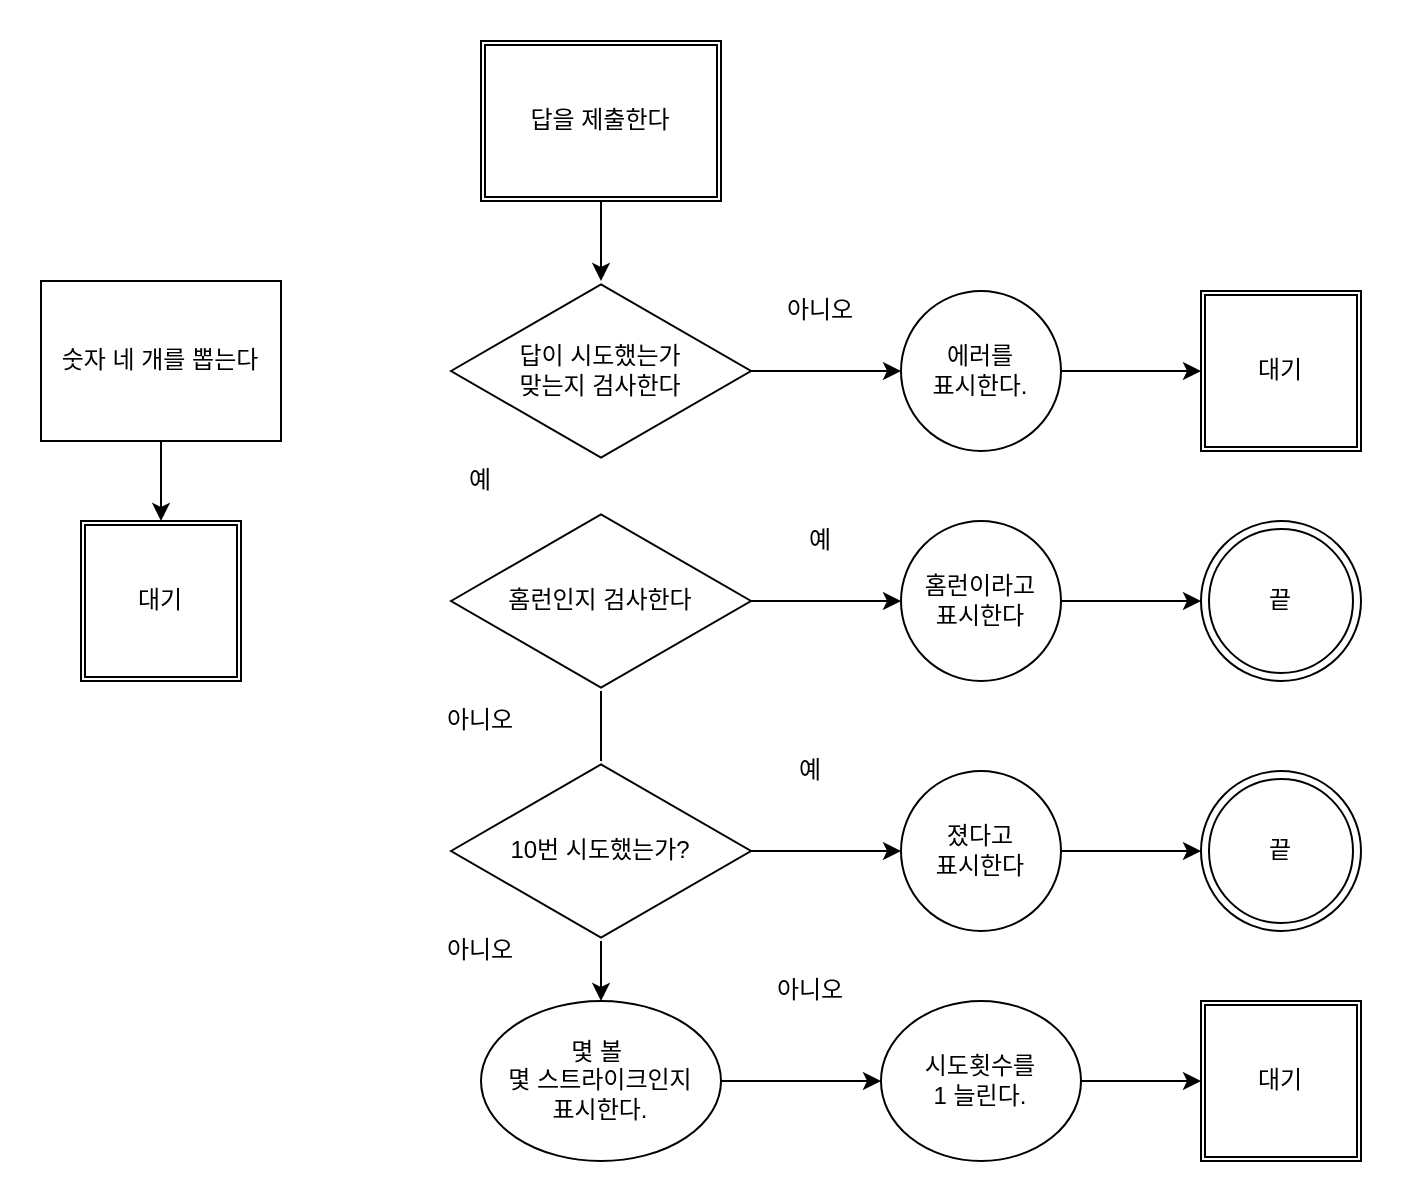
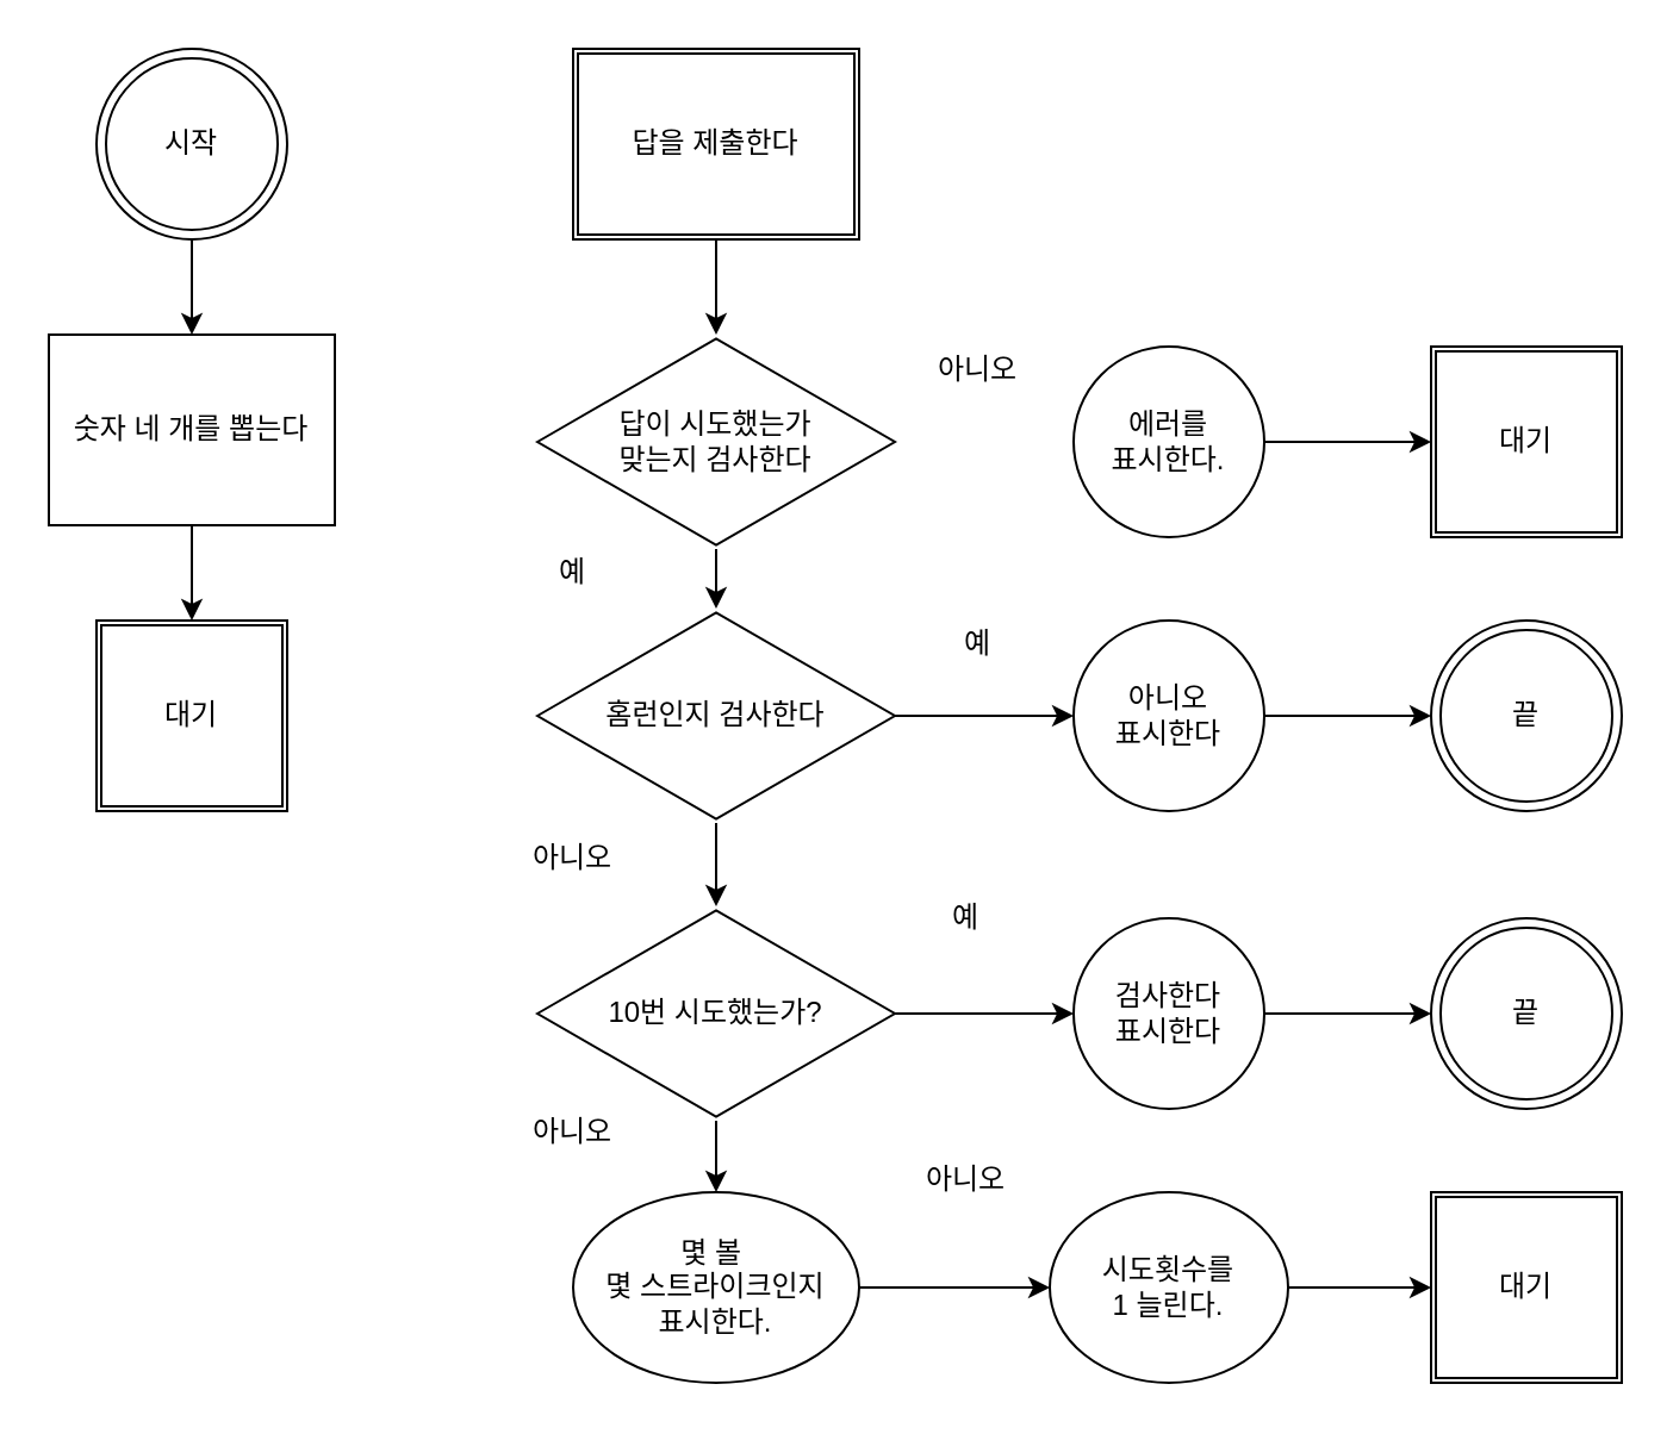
  <mxCell id="0" />
  <mxCell id="1" parent="0" />
+ <mxCell id="2" value="" style="edgeStyle=orthogonalEdgeStyle;rounded=0;orthogonalLoop=1;jettySize=auto;html=1;" edge="1" parent="1" source="3" target="6"><mxGeometry relative="1" as="geometry" /></mxCell>
+ <mxCell id="3" value="시작" style="ellipse;shape=doubleEllipse;whiteSpace=wrap;html=1;aspect=fixed;" vertex="1" parent="1"><mxGeometry x="40" y="20" width="80" height="80" as="geometry" /></mxCell>
  <mxCell id="4" value="끝" style="ellipse;shape=doubleEllipse;whiteSpace=wrap;html=1;aspect=fixed;" vertex="1" parent="1"><mxGeometry x="600" y="385" width="80" height="80" as="geometry" /></mxCell>
  <mxCell id="5" value="" style="edgeStyle=orthogonalEdgeStyle;rounded=0;orthogonalLoop=1;jettySize=auto;html=1;" edge="1" parent="1" source="6" target="7"><mxGeometry relative="1" as="geometry" /></mxCell>
  <mxCell id="6" value="숫자 네 개를 뽑는다" style="whiteSpace=wrap;html=1;rounded=0;" vertex="1" parent="1"><mxGeometry x="20" y="140" width="120" height="80" as="geometry" /></mxCell>
  <mxCell id="7" value="대기" style="shape=ext;double=1;whiteSpace=wrap;html=1;aspect=fixed;" vertex="1" parent="1"><mxGeometry x="40" y="260" width="80" height="80" as="geometry" /></mxCell>
  <mxCell id="8" value="" style="edgeStyle=orthogonalEdgeStyle;rounded=0;orthogonalLoop=1;jettySize=auto;html=1;" edge="1" parent="1" source="9" target="12"><mxGeometry relative="1" as="geometry" /></mxCell>
  <mxCell id="9" value="답을 제출한다" style="shape=ext;double=1;rounded=0;whiteSpace=wrap;html=1;" vertex="1" parent="1"><mxGeometry x="240" y="20" width="120" height="80" as="geometry" /></mxCell>
- <mxCell id="11" value="" style="edgeStyle=orthogonalEdgeStyle;rounded=0;orthogonalLoop=1;jettySize=auto;html=1;" edge="1" parent="1" source="12" target="22"><mxGeometry relative="1" as="geometry" /></mxCell>
+ <mxCell id="10" value="" style="edgeStyle=orthogonalEdgeStyle;rounded=0;orthogonalLoop=1;jettySize=auto;html=1;" edge="1" parent="1" source="12" target="15"><mxGeometry relative="1" as="geometry" /></mxCell>
  <mxCell id="12" value="답이 시도했는가 &lt;br&gt;맞는지 검사한다" style="html=1;whiteSpace=wrap;aspect=fixed;shape=isoRectangle;" vertex="1" parent="1"><mxGeometry x="225" y="140" width="150" height="90" as="geometry" /></mxCell>
- <mxCell id="13" value="" style="edgeStyle=orthogonalEdgeStyle;rounded=0;orthogonalLoop=1;jettySize=auto;html=1;endArrow=none;" edge="1" parent="1" source="15" target="18"><mxGeometry relative="1" as="geometry" /></mxCell>
+ <mxCell id="13" value="" style="edgeStyle=orthogonalEdgeStyle;rounded=0;orthogonalLoop=1;jettySize=auto;html=1;" edge="1" parent="1" source="15" target="18"><mxGeometry relative="1" as="geometry" /></mxCell>
  <mxCell id="14" value="" style="edgeStyle=orthogonalEdgeStyle;rounded=0;orthogonalLoop=1;jettySize=auto;html=1;" edge="1" parent="1" source="15" target="26"><mxGeometry relative="1" as="geometry" /></mxCell>
  <mxCell id="15" value="홈런인지 검사한다" style="html=1;whiteSpace=wrap;aspect=fixed;shape=isoRectangle;" vertex="1" parent="1"><mxGeometry x="225" y="255" width="150" height="90" as="geometry" /></mxCell>
  <mxCell id="16" value="" style="edgeStyle=orthogonalEdgeStyle;rounded=0;orthogonalLoop=1;jettySize=auto;html=1;" edge="1" parent="1" source="18" target="20"><mxGeometry relative="1" as="geometry" /></mxCell>
  <mxCell id="17" value="" style="edgeStyle=orthogonalEdgeStyle;rounded=0;orthogonalLoop=1;jettySize=auto;html=1;" edge="1" parent="1" source="18" target="24"><mxGeometry relative="1" as="geometry" /></mxCell>
  <mxCell id="18" value="10번 시도했는가?" style="html=1;whiteSpace=wrap;aspect=fixed;shape=isoRectangle;" vertex="1" parent="1"><mxGeometry x="225" y="380" width="150" height="90" as="geometry" /></mxCell>
  <mxCell id="19" value="" style="edgeStyle=orthogonalEdgeStyle;rounded=0;orthogonalLoop=1;jettySize=auto;html=1;" edge="1" parent="1" source="20" target="28"><mxGeometry relative="1" as="geometry" /></mxCell>
  <mxCell id="20" value="몇 볼&amp;nbsp;&lt;br&gt;몇 스트라이크인지&lt;br&gt;표시한다." style="ellipse;whiteSpace=wrap;html=1;" vertex="1" parent="1"><mxGeometry x="240" y="500" width="120" height="80" as="geometry" /></mxCell>
  <mxCell id="21" value="" style="edgeStyle=orthogonalEdgeStyle;rounded=0;orthogonalLoop=1;jettySize=auto;html=1;" edge="1" parent="1" source="22" target="31"><mxGeometry relative="1" as="geometry" /></mxCell>
  <mxCell id="22" value="에러를&lt;br&gt;표시한다." style="ellipse;whiteSpace=wrap;html=1;aspect=fixed;" vertex="1" parent="1"><mxGeometry x="450" y="145" width="80" height="80" as="geometry" /></mxCell>
  <mxCell id="23" value="" style="edgeStyle=orthogonalEdgeStyle;rounded=0;orthogonalLoop=1;jettySize=auto;html=1;" edge="1" parent="1" source="24" target="4"><mxGeometry relative="1" as="geometry" /></mxCell>
- <mxCell id="24" value="졌다고&lt;br&gt;표시한다" style="ellipse;whiteSpace=wrap;html=1;aspect=fixed;" vertex="1" parent="1"><mxGeometry x="450" y="385" width="80" height="80" as="geometry" /></mxCell>
+ <mxCell id="24" value="검사한다&lt;br&gt;표시한다" style="ellipse;whiteSpace=wrap;html=1;aspect=fixed;" vertex="1" parent="1"><mxGeometry x="450" y="385" width="80" height="80" as="geometry" /></mxCell>
  <mxCell id="25" value="" style="edgeStyle=orthogonalEdgeStyle;rounded=0;orthogonalLoop=1;jettySize=auto;html=1;" edge="1" parent="1" source="26" target="29"><mxGeometry relative="1" as="geometry" /></mxCell>
- <mxCell id="26" value="홈런이라고&lt;br&gt;표시한다" style="ellipse;whiteSpace=wrap;html=1;aspect=fixed;" vertex="1" parent="1"><mxGeometry x="450" y="260" width="80" height="80" as="geometry" /></mxCell>
+ <mxCell id="26" value="아니오&lt;br&gt;표시한다" style="ellipse;whiteSpace=wrap;html=1;aspect=fixed;" vertex="1" parent="1"><mxGeometry x="450" y="260" width="80" height="80" as="geometry" /></mxCell>
  <mxCell id="27" value="" style="edgeStyle=orthogonalEdgeStyle;rounded=0;orthogonalLoop=1;jettySize=auto;html=1;" edge="1" parent="1" source="28" target="30"><mxGeometry relative="1" as="geometry" /></mxCell>
  <mxCell id="28" value="시도횟수를&lt;br&gt;1 늘린다." style="ellipse;whiteSpace=wrap;html=1;" vertex="1" parent="1"><mxGeometry x="440" y="500" width="100" height="80" as="geometry" /></mxCell>
  <mxCell id="29" value="끝" style="ellipse;shape=doubleEllipse;whiteSpace=wrap;html=1;aspect=fixed;" vertex="1" parent="1"><mxGeometry x="600" y="260" width="80" height="80" as="geometry" /></mxCell>
  <mxCell id="30" value="대기" style="shape=ext;double=1;whiteSpace=wrap;html=1;aspect=fixed;" vertex="1" parent="1"><mxGeometry x="600" y="500" width="80" height="80" as="geometry" /></mxCell>
  <mxCell id="31" value="대기" style="shape=ext;double=1;whiteSpace=wrap;html=1;aspect=fixed;" vertex="1" parent="1"><mxGeometry x="600" y="145" width="80" height="80" as="geometry" /></mxCell>
  <mxCell id="32" value="예" style="text;html=1;strokeColor=none;fillColor=none;align=center;verticalAlign=middle;whiteSpace=wrap;rounded=0;" vertex="1" parent="1"><mxGeometry x="210" y="225" width="60" height="30" as="geometry" /></mxCell>
  <mxCell id="33" value="예" style="text;html=1;strokeColor=none;fillColor=none;align=center;verticalAlign=middle;whiteSpace=wrap;rounded=0;" vertex="1" parent="1"><mxGeometry x="380" y="255" width="60" height="30" as="geometry" /></mxCell>
  <mxCell id="34" value="예" style="text;html=1;strokeColor=none;fillColor=none;align=center;verticalAlign=middle;whiteSpace=wrap;rounded=0;" vertex="1" parent="1"><mxGeometry x="375" y="370" width="60" height="30" as="geometry" /></mxCell>
  <mxCell id="35" value="아니오" style="text;html=1;strokeColor=none;fillColor=none;align=center;verticalAlign=middle;whiteSpace=wrap;rounded=0;" vertex="1" parent="1"><mxGeometry x="210" y="345" width="60" height="30" as="geometry" /></mxCell>
  <mxCell id="36" value="아니오" style="text;html=1;strokeColor=none;fillColor=none;align=center;verticalAlign=middle;whiteSpace=wrap;rounded=0;" vertex="1" parent="1"><mxGeometry x="210" y="460" width="60" height="30" as="geometry" /></mxCell>
  <mxCell id="37" value="아니오" style="text;html=1;strokeColor=none;fillColor=none;align=center;verticalAlign=middle;whiteSpace=wrap;rounded=0;" vertex="1" parent="1"><mxGeometry x="380" y="140" width="60" height="30" as="geometry" /></mxCell>
  <mxCell id="38" value="아니오" style="text;html=1;strokeColor=none;fillColor=none;align=center;verticalAlign=middle;whiteSpace=wrap;rounded=0;" vertex="1" parent="1"><mxGeometry x="375" y="480" width="60" height="30" as="geometry" /></mxCell>
